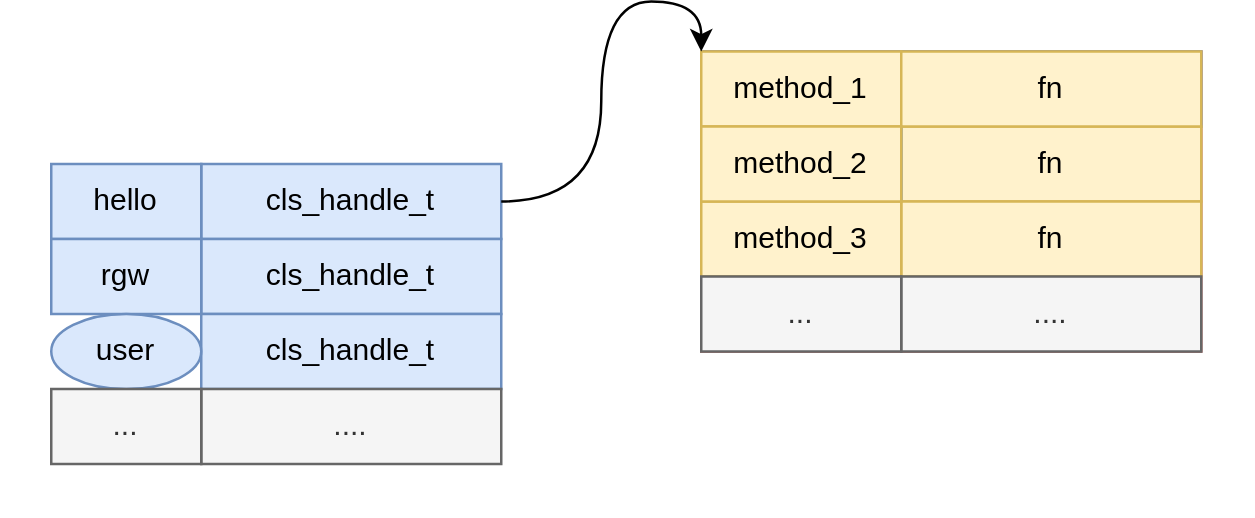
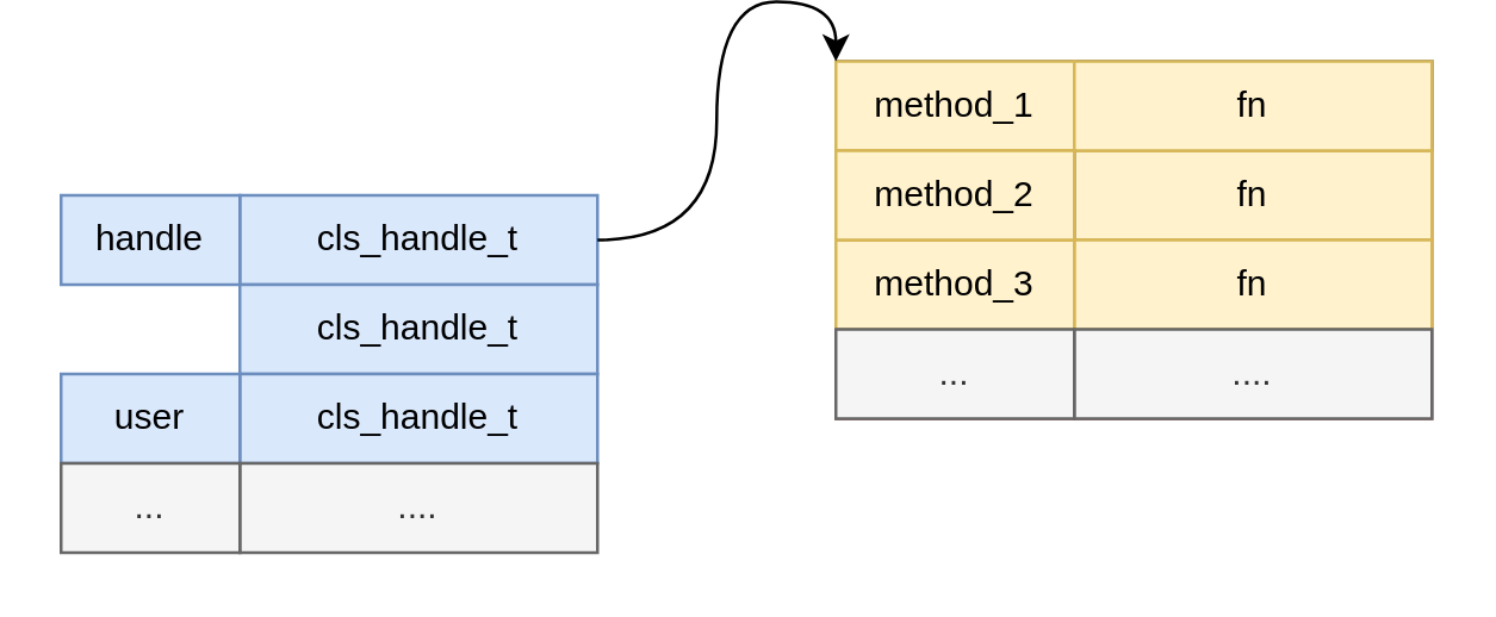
  <mxCell id="0" />
  <mxCell id="1" parent="0" />
  <mxCell id="2" value="" style="group" vertex="1" connectable="0" parent="1"><mxGeometry x="20" y="65" width="180" height="120" as="geometry" /></mxCell>
  <mxCell id="3" value="cls_handle_t" style="rounded=0;whiteSpace=wrap;html=1;fillColor=#dae8fc;strokeColor=#6c8ebf;" vertex="1" parent="2"><mxGeometry x="60" width="120" height="30" as="geometry" /></mxCell>
- <mxCell id="4" value="hello" style="rounded=0;whiteSpace=wrap;html=1;fillColor=#dae8fc;strokeColor=#6c8ebf;" vertex="1" parent="2"><mxGeometry width="60" height="30" as="geometry" /></mxCell>
+ <mxCell id="4" value="handle" style="rounded=0;whiteSpace=wrap;html=1;fillColor=#dae8fc;strokeColor=#6c8ebf;" vertex="1" parent="2"><mxGeometry width="60" height="30" as="geometry" /></mxCell>
  <mxCell id="5" value="cls_handle_t" style="rounded=0;whiteSpace=wrap;html=1;fillColor=#dae8fc;strokeColor=#6c8ebf;" vertex="1" parent="2"><mxGeometry x="60" y="30" width="120" height="30" as="geometry" /></mxCell>
- <mxCell id="6" value="rgw" style="rounded=0;whiteSpace=wrap;html=1;fillColor=#dae8fc;strokeColor=#6c8ebf;" vertex="1" parent="2"><mxGeometry y="30" width="60" height="30" as="geometry" /></mxCell>
  <mxCell id="7" value="cls_handle_t" style="rounded=0;whiteSpace=wrap;html=1;fillColor=#dae8fc;strokeColor=#6c8ebf;" vertex="1" parent="2"><mxGeometry x="60" y="60" width="120" height="30" as="geometry" /></mxCell>
- <mxCell id="8" value="user" style="ellipse;whiteSpace=wrap;html=1;fillColor=#dae8fc;strokeColor=#6c8ebf;" vertex="1" parent="2"><mxGeometry y="60" width="60" height="30" as="geometry" /></mxCell>
+ <mxCell id="8" value="user" style="rounded=0;whiteSpace=wrap;html=1;fillColor=#dae8fc;strokeColor=#6c8ebf;" vertex="1" parent="2"><mxGeometry y="60" width="60" height="30" as="geometry" /></mxCell>
  <mxCell id="9" value="...." style="rounded=0;whiteSpace=wrap;html=1;fillColor=#f5f5f5;fontColor=#333333;strokeColor=#666666;" vertex="1" parent="2"><mxGeometry x="60" y="90" width="120" height="30" as="geometry" /></mxCell>
  <mxCell id="10" value="..." style="rounded=0;whiteSpace=wrap;html=1;fillColor=#f5f5f5;fontColor=#333333;strokeColor=#666666;" vertex="1" parent="2"><mxGeometry y="90" width="60" height="30" as="geometry" /></mxCell>
  <mxCell id="11" value="" style="group;fillColor=#f8cecc;strokeColor=#b85450;" vertex="1" connectable="0" parent="1"><mxGeometry x="280" y="20" width="200" height="120" as="geometry" /></mxCell>
  <mxCell id="12" value="fn" style="rounded=0;whiteSpace=wrap;html=1;fillColor=#dae8fc;strokeColor=#6c8ebf;" vertex="1" parent="11"><mxGeometry x="80" width="120" height="30" as="geometry" /></mxCell>
  <mxCell id="13" value="method_1" style="rounded=0;whiteSpace=wrap;html=1;fillColor=#dae8fc;strokeColor=#6c8ebf;" vertex="1" parent="11"><mxGeometry width="80" height="30" as="geometry" /></mxCell>
  <mxCell id="14" value="fn" style="rounded=0;whiteSpace=wrap;html=1;fillColor=#fff2cc;strokeColor=#d6b656;" vertex="1" parent="11"><mxGeometry x="80" y="30" width="120" height="30" as="geometry" /></mxCell>
  <mxCell id="15" value="method_2" style="rounded=0;whiteSpace=wrap;html=1;fillColor=#dae8fc;strokeColor=#6c8ebf;" vertex="1" parent="11"><mxGeometry y="30" width="80" height="30" as="geometry" /></mxCell>
  <mxCell id="16" value="fn" style="rounded=0;whiteSpace=wrap;html=1;fillColor=#fff2cc;strokeColor=#d6b656;" vertex="1" parent="11"><mxGeometry x="80" y="60" width="120" height="30" as="geometry" /></mxCell>
  <mxCell id="17" value="method_3" style="rounded=0;whiteSpace=wrap;html=1;fillColor=#fff2cc;strokeColor=#d6b656;" vertex="1" parent="11"><mxGeometry y="60" width="80" height="30" as="geometry" /></mxCell>
  <mxCell id="18" value="...." style="rounded=0;whiteSpace=wrap;html=1;fillColor=#f5f5f5;fontColor=#333333;strokeColor=#666666;" vertex="1" parent="11"><mxGeometry x="80" y="90" width="120" height="30" as="geometry" /></mxCell>
  <mxCell id="19" value="..." style="rounded=0;whiteSpace=wrap;html=1;fillColor=#f5f5f5;fontColor=#333333;strokeColor=#666666;" vertex="1" parent="11"><mxGeometry y="90" width="80" height="30" as="geometry" /></mxCell>
  <mxCell id="20" value="method_1" style="rounded=0;whiteSpace=wrap;html=1;fillColor=#fff2cc;strokeColor=#d6b656;" vertex="1" parent="11"><mxGeometry width="80" height="30" as="geometry" /></mxCell>
  <mxCell id="21" value="fn" style="rounded=0;whiteSpace=wrap;html=1;fillColor=#fff2cc;strokeColor=#d6b656;" vertex="1" parent="11"><mxGeometry x="80" width="120" height="30" as="geometry" /></mxCell>
  <mxCell id="22" value="method_2" style="rounded=0;whiteSpace=wrap;html=1;fillColor=#fff2cc;strokeColor=#d6b656;" vertex="1" parent="11"><mxGeometry y="30" width="80" height="30" as="geometry" /></mxCell>
  <mxCell id="23" style="edgeStyle=orthogonalEdgeStyle;rounded=0;orthogonalLoop=1;jettySize=auto;html=1;entryX=0;entryY=0;entryDx=0;entryDy=0;curved=1;" edge="1" parent="1" source="3" target="13"><mxGeometry relative="1" as="geometry" /></mxCell>
